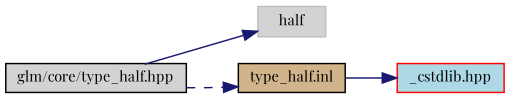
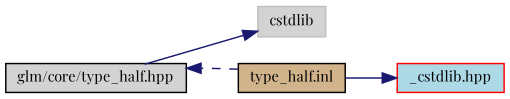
  digraph {
    fontname="Playfair Display"
    rankdir=LR
    node [color=black fillcolor=lightgrey fontname="Playfair Display" fontsize=10 shape=record style=filled]
    edge [color=midnightblue fontname="Playfair Display" fontsize=10 labelfontname=FreeSans labelfontsize=10 style=solid]
    n1 [fontcolor=black height=0.2 label="glm/core/type_half.hpp" width=0.4]
-   n2 [color=grey75 height=0.2 label=half width=0.4]
+   n2 [color=grey75 height=0.2 label=cstdlib width=0.4]
    n3 [fillcolor=tan height=0.2 label="type_half.inl" width=0.4]
    n4 [color=red fillcolor=lightblue height=0.2 label="_cstdlib.hpp" width=0.4]
    n1 -> n2
-   n1 -> n3 [style=dashed]
+   n3 -> n1 [style=dashed]
    n3 -> n4
  }
